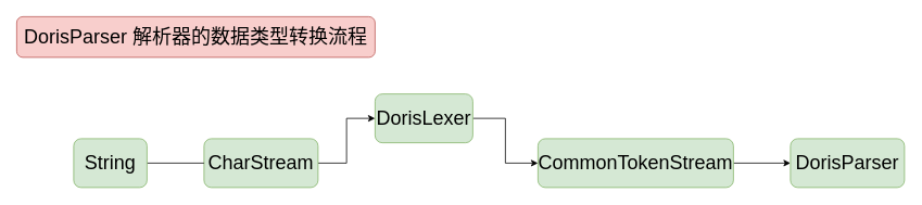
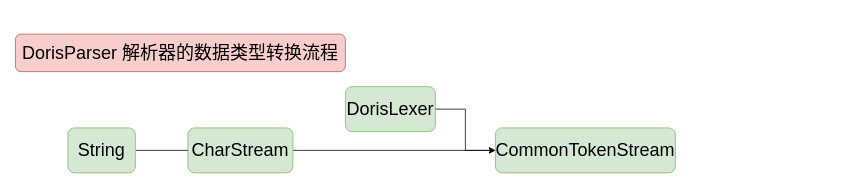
  <mxCell id="0" />
  <mxCell id="1" parent="0" />
- <mxCell id="2" value="" style="edgeStyle=orthogonalEdgeStyle;rounded=0;orthogonalLoop=1;jettySize=auto;html=1;" parent="1" source="3" target="5" edge="1"><mxGeometry relative="1" as="geometry" /></mxCell>
+ <mxCell id="2" value="" style="edgeStyle=orthogonalEdgeStyle;rounded=0;orthogonalLoop=1;jettySize=auto;html=1;" parent="1" source="3" target="7" edge="1"><mxGeometry relative="1" as="geometry" /></mxCell>
  <mxCell id="3" value="&lt;font style=&quot;font-size: 24px;&quot;&gt;CharStream&lt;/font&gt;" style="rounded=1;whiteSpace=wrap;html=1;fillColor=#d5e8d4;strokeColor=#82b366;" parent="1" vertex="1"><mxGeometry x="250" y="170" width="140" height="60" as="geometry" /></mxCell>
  <mxCell id="4" value="" style="edgeStyle=orthogonalEdgeStyle;rounded=0;orthogonalLoop=1;jettySize=auto;html=1;" parent="1" source="5" target="7" edge="1"><mxGeometry relative="1" as="geometry" /></mxCell>
  <mxCell id="5" value="&lt;font style=&quot;font-size: 24px;&quot;&gt;DorisLexer&lt;/font&gt;" style="rounded=1;whiteSpace=wrap;html=1;fillColor=#d5e8d4;strokeColor=#82b366;" parent="1" vertex="1"><mxGeometry x="460" y="115" width="120" height="60" as="geometry" /></mxCell>
- <mxCell id="6" value="" style="edgeStyle=orthogonalEdgeStyle;rounded=0;orthogonalLoop=1;jettySize=auto;html=1;" parent="1" source="7" target="8" edge="1"><mxGeometry relative="1" as="geometry" /></mxCell>
  <mxCell id="7" value="&lt;font style=&quot;font-size: 24px;&quot;&gt;CommonTokenStream&lt;/font&gt;" style="rounded=1;whiteSpace=wrap;html=1;fillColor=#d5e8d4;strokeColor=#82b366;" parent="1" vertex="1"><mxGeometry x="660" y="170" width="240" height="60" as="geometry" /></mxCell>
- <mxCell id="8" value="&lt;font style=&quot;font-size: 24px;&quot;&gt;DorisParser&lt;/font&gt;" style="rounded=1;whiteSpace=wrap;html=1;fillColor=#d5e8d4;strokeColor=#82b366;" parent="1" vertex="1"><mxGeometry x="970" y="170" width="140" height="60" as="geometry" /></mxCell>
- <mxCell id="9" value="&lt;font style=&quot;font-size: 24px;&quot;&gt;DorisParser 解析器的数据类型转换流程&lt;/font&gt;" style="rounded=1;whiteSpace=wrap;html=1;fillColor=#f8cecc;strokeColor=#b85450;" parent="1" vertex="1"><mxGeometry x="20" y="20" width="440" height="50" as="geometry" /></mxCell>
+ <mxCell id="9" value="&lt;font style=&quot;font-size: 24px;&quot;&gt;DorisParser 解析器的数据类型转换流程&lt;/font&gt;" style="rounded=1;whiteSpace=wrap;html=1;fillColor=#f8cecc;strokeColor=#b85450;" parent="1" vertex="1"><mxGeometry x="20" y="45" width="440" height="50" as="geometry" /></mxCell>
  <mxCell id="10" value="" style="edgeStyle=orthogonalEdgeStyle;rounded=0;orthogonalLoop=1;jettySize=auto;html=1;endArrow=none;" parent="1" source="11" target="3" edge="1"><mxGeometry relative="1" as="geometry" /></mxCell>
  <mxCell id="11" value="&lt;font style=&quot;font-size: 24px;&quot;&gt;String&lt;/font&gt;" style="rounded=1;whiteSpace=wrap;html=1;fillColor=#d5e8d4;strokeColor=#82b366;" parent="1" vertex="1"><mxGeometry x="90" y="170" width="90" height="60" as="geometry" /></mxCell>
